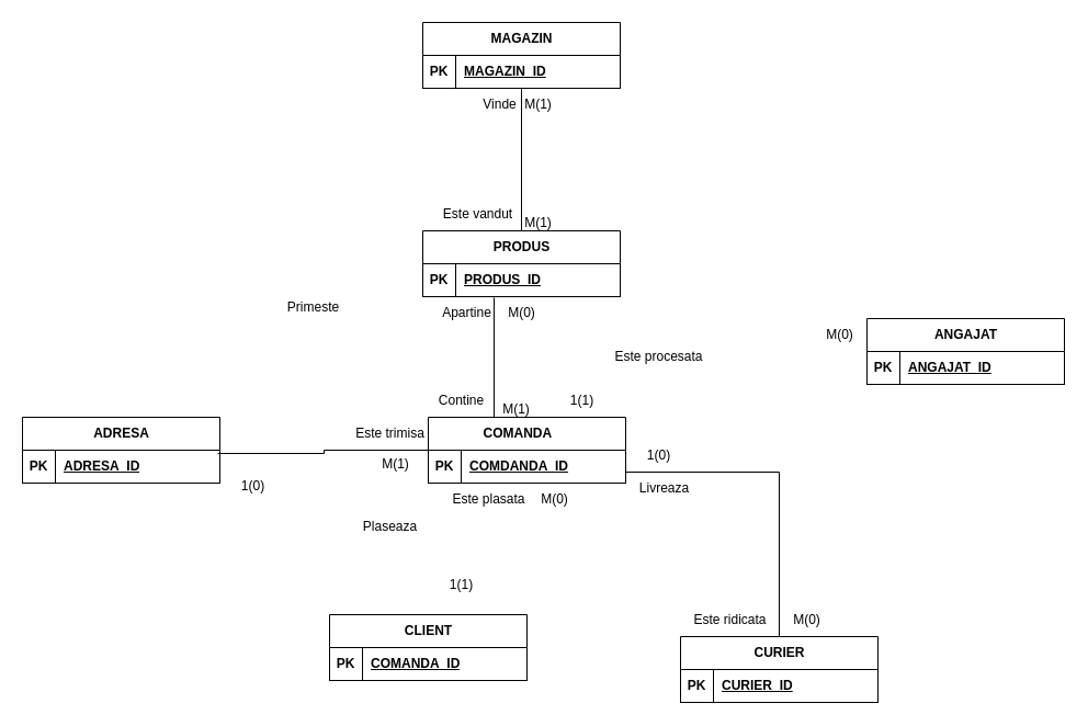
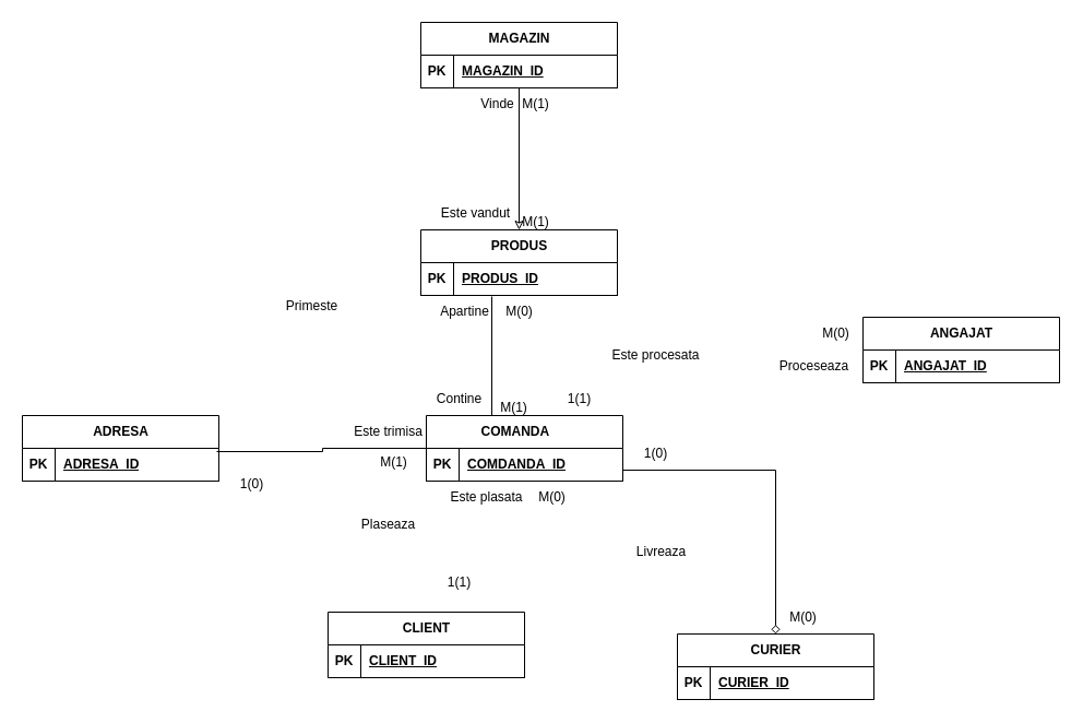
  <mxCell id="0" />
  <mxCell id="1" parent="0" />
  <mxCell id="2" value="COMANDA&lt;span style=&quot;white-space: pre;&quot;&gt;&#09;&lt;/span&gt;" style="shape=table;startSize=30;container=1;collapsible=1;childLayout=tableLayout;fixedRows=1;rowLines=0;fontStyle=1;align=center;resizeLast=1;html=1;" parent="1" vertex="1"><mxGeometry x="390" y="380" width="180" height="60" as="geometry" /></mxCell>
  <mxCell id="3" value="" style="shape=tableRow;horizontal=0;startSize=0;swimlaneHead=0;swimlaneBody=0;fillColor=none;collapsible=0;dropTarget=0;points=[[0,0.5],[1,0.5]];portConstraint=eastwest;top=0;left=0;right=0;bottom=1;" parent="2" vertex="1"><mxGeometry y="30" width="180" height="30" as="geometry" /></mxCell>
  <mxCell id="4" value="PK" style="shape=partialRectangle;connectable=0;fillColor=none;top=0;left=0;bottom=0;right=0;fontStyle=1;overflow=hidden;whiteSpace=wrap;html=1;" parent="3" vertex="1"><mxGeometry width="30" height="30" as="geometry"><mxRectangle width="30" height="30" as="alternateBounds" /></mxGeometry></mxCell>
  <mxCell id="5" value="COMDANDA_ID" style="shape=partialRectangle;connectable=0;fillColor=none;top=0;left=0;bottom=0;right=0;align=left;spacingLeft=6;fontStyle=5;overflow=hidden;whiteSpace=wrap;html=1;" parent="3" vertex="1"><mxGeometry x="30" width="150" height="30" as="geometry"><mxRectangle width="150" height="30" as="alternateBounds" /></mxGeometry></mxCell>
  <mxCell id="6" value="ADRESA" style="shape=table;startSize=30;container=1;collapsible=1;childLayout=tableLayout;fixedRows=1;rowLines=0;fontStyle=1;align=center;resizeLast=1;html=1;" parent="1" vertex="1"><mxGeometry x="20" y="380" width="180" height="60" as="geometry" /></mxCell>
  <mxCell id="7" value="" style="shape=tableRow;horizontal=0;startSize=0;swimlaneHead=0;swimlaneBody=0;fillColor=none;collapsible=0;dropTarget=0;points=[[0,0.5],[1,0.5]];portConstraint=eastwest;top=0;left=0;right=0;bottom=1;" parent="6" vertex="1"><mxGeometry y="30" width="180" height="30" as="geometry" /></mxCell>
  <mxCell id="8" value="PK" style="shape=partialRectangle;connectable=0;fillColor=none;top=0;left=0;bottom=0;right=0;fontStyle=1;overflow=hidden;whiteSpace=wrap;html=1;" parent="7" vertex="1"><mxGeometry width="30" height="30" as="geometry"><mxRectangle width="30" height="30" as="alternateBounds" /></mxGeometry></mxCell>
  <mxCell id="9" value="ADRESA_ID" style="shape=partialRectangle;connectable=0;fillColor=none;top=0;left=0;bottom=0;right=0;align=left;spacingLeft=6;fontStyle=5;overflow=hidden;whiteSpace=wrap;html=1;" parent="7" vertex="1"><mxGeometry x="30" width="150" height="30" as="geometry"><mxRectangle width="150" height="30" as="alternateBounds" /></mxGeometry></mxCell>
  <mxCell id="10" value="CURIER" style="shape=table;startSize=30;container=1;collapsible=1;childLayout=tableLayout;fixedRows=1;rowLines=0;fontStyle=1;align=center;resizeLast=1;html=1;" parent="1" vertex="1"><mxGeometry x="620" y="580" width="180" height="60" as="geometry" /></mxCell>
  <mxCell id="11" value="" style="shape=tableRow;horizontal=0;startSize=0;swimlaneHead=0;swimlaneBody=0;fillColor=none;collapsible=0;dropTarget=0;points=[[0,0.5],[1,0.5]];portConstraint=eastwest;top=0;left=0;right=0;bottom=1;" parent="10" vertex="1"><mxGeometry y="30" width="180" height="30" as="geometry" /></mxCell>
  <mxCell id="12" value="PK" style="shape=partialRectangle;connectable=0;fillColor=none;top=0;left=0;bottom=0;right=0;fontStyle=1;overflow=hidden;whiteSpace=wrap;html=1;" parent="11" vertex="1"><mxGeometry width="30" height="30" as="geometry"><mxRectangle width="30" height="30" as="alternateBounds" /></mxGeometry></mxCell>
  <mxCell id="13" value="CURIER_ID" style="shape=partialRectangle;connectable=0;fillColor=none;top=0;left=0;bottom=0;right=0;align=left;spacingLeft=6;fontStyle=5;overflow=hidden;whiteSpace=wrap;html=1;" parent="11" vertex="1"><mxGeometry x="30" width="150" height="30" as="geometry"><mxRectangle width="150" height="30" as="alternateBounds" /></mxGeometry></mxCell>
  <mxCell id="14" value="CLIENT" style="shape=table;startSize=30;container=1;collapsible=1;childLayout=tableLayout;fixedRows=1;rowLines=0;fontStyle=1;align=center;resizeLast=1;html=1;" parent="1" vertex="1"><mxGeometry x="300" y="560" width="180" height="60" as="geometry" /></mxCell>
  <mxCell id="15" value="" style="shape=tableRow;horizontal=0;startSize=0;swimlaneHead=0;swimlaneBody=0;fillColor=none;collapsible=0;dropTarget=0;points=[[0,0.5],[1,0.5]];portConstraint=eastwest;top=0;left=0;right=0;bottom=1;" parent="14" vertex="1"><mxGeometry y="30" width="180" height="30" as="geometry" /></mxCell>
  <mxCell id="16" value="PK" style="shape=partialRectangle;connectable=0;fillColor=none;top=0;left=0;bottom=0;right=0;fontStyle=1;overflow=hidden;whiteSpace=wrap;html=1;" parent="15" vertex="1"><mxGeometry width="30" height="30" as="geometry"><mxRectangle width="30" height="30" as="alternateBounds" /></mxGeometry></mxCell>
- <mxCell id="17" value="COMANDA_ID" style="shape=partialRectangle;connectable=0;fillColor=none;top=0;left=0;bottom=0;right=0;align=left;spacingLeft=6;fontStyle=5;overflow=hidden;whiteSpace=wrap;html=1;" parent="15" vertex="1"><mxGeometry x="30" width="150" height="30" as="geometry"><mxRectangle width="150" height="30" as="alternateBounds" /></mxGeometry></mxCell>
+ <mxCell id="17" value="CLIENT_ID" style="shape=partialRectangle;connectable=0;fillColor=none;top=0;left=0;bottom=0;right=0;align=left;spacingLeft=6;fontStyle=5;overflow=hidden;whiteSpace=wrap;html=1;" parent="15" vertex="1"><mxGeometry x="30" width="150" height="30" as="geometry"><mxRectangle width="150" height="30" as="alternateBounds" /></mxGeometry></mxCell>
  <mxCell id="18" style="edgeStyle=orthogonalEdgeStyle;rounded=0;orthogonalLoop=1;jettySize=auto;html=1;endArrow=none;endFill=0;exitX=0.361;exitY=1.033;exitDx=0;exitDy=0;exitPerimeter=0;" edge="1" parent="1" source="20"><mxGeometry relative="1" as="geometry"><mxPoint x="460" y="300" as="sourcePoint" /><mxPoint x="450" y="380" as="targetPoint" /><Array as="points"><mxPoint x="450" y="380" /></Array></mxGeometry></mxCell>
  <mxCell id="19" value="PRODUS" style="shape=table;startSize=30;container=1;collapsible=1;childLayout=tableLayout;fixedRows=1;rowLines=0;fontStyle=1;align=center;resizeLast=1;html=1;" parent="1" vertex="1"><mxGeometry x="385" y="210" width="180" height="60" as="geometry" /></mxCell>
  <mxCell id="20" value="" style="shape=tableRow;horizontal=0;startSize=0;swimlaneHead=0;swimlaneBody=0;fillColor=none;collapsible=0;dropTarget=0;points=[[0,0.5],[1,0.5]];portConstraint=eastwest;top=0;left=0;right=0;bottom=1;" parent="19" vertex="1"><mxGeometry y="30" width="180" height="30" as="geometry" /></mxCell>
  <mxCell id="21" value="PK" style="shape=partialRectangle;connectable=0;fillColor=none;top=0;left=0;bottom=0;right=0;fontStyle=1;overflow=hidden;whiteSpace=wrap;html=1;" parent="20" vertex="1"><mxGeometry width="30" height="30" as="geometry"><mxRectangle width="30" height="30" as="alternateBounds" /></mxGeometry></mxCell>
  <mxCell id="22" value="PRODUS_ID" style="shape=partialRectangle;connectable=0;fillColor=none;top=0;left=0;bottom=0;right=0;align=left;spacingLeft=6;fontStyle=5;overflow=hidden;whiteSpace=wrap;html=1;" parent="20" vertex="1"><mxGeometry x="30" width="150" height="30" as="geometry"><mxRectangle width="150" height="30" as="alternateBounds" /></mxGeometry></mxCell>
- <mxCell id="23" style="edgeStyle=orthogonalEdgeStyle;rounded=0;orthogonalLoop=1;jettySize=auto;html=1;entryX=0.5;entryY=0;entryDx=0;entryDy=0;endArrow=none;endFill=0;" edge="1" parent="1" source="24" target="19"><mxGeometry relative="1" as="geometry" /></mxCell>
+ <mxCell id="23" style="edgeStyle=orthogonalEdgeStyle;rounded=0;orthogonalLoop=1;jettySize=auto;html=1;entryX=0.5;entryY=0;entryDx=0;entryDy=0;endArrow=classic;endFill=0;" edge="1" parent="1" source="24" target="19"><mxGeometry relative="1" as="geometry" /></mxCell>
  <mxCell id="24" value="MAGAZIN" style="shape=table;startSize=30;container=1;collapsible=1;childLayout=tableLayout;fixedRows=1;rowLines=0;fontStyle=1;align=center;resizeLast=1;html=1;" parent="1" vertex="1"><mxGeometry x="385" width="180" height="60" as="geometry" y="20" /></mxCell>
  <mxCell id="25" value="" style="shape=tableRow;horizontal=0;startSize=0;swimlaneHead=0;swimlaneBody=0;fillColor=none;collapsible=0;dropTarget=0;points=[[0,0.5],[1,0.5]];portConstraint=eastwest;top=0;left=0;right=0;bottom=1;" parent="24" vertex="1"><mxGeometry y="30" width="180" height="30" as="geometry" /></mxCell>
  <mxCell id="26" value="PK" style="shape=partialRectangle;connectable=0;fillColor=none;top=0;left=0;bottom=0;right=0;fontStyle=1;overflow=hidden;whiteSpace=wrap;html=1;" parent="25" vertex="1"><mxGeometry width="30" height="30" as="geometry"><mxRectangle width="30" height="30" as="alternateBounds" /></mxGeometry></mxCell>
  <mxCell id="27" value="MAGAZIN_ID" style="shape=partialRectangle;connectable=0;fillColor=none;top=0;left=0;bottom=0;right=0;align=left;spacingLeft=6;fontStyle=5;overflow=hidden;whiteSpace=wrap;html=1;" parent="25" vertex="1"><mxGeometry x="30" width="150" height="30" as="geometry"><mxRectangle width="150" height="30" as="alternateBounds" /></mxGeometry></mxCell>
  <mxCell id="28" value="ANGAJAT" style="shape=table;startSize=30;container=1;collapsible=1;childLayout=tableLayout;fixedRows=1;rowLines=0;fontStyle=1;align=center;resizeLast=1;html=1;" parent="1" vertex="1"><mxGeometry x="790" y="290" width="180" height="60" as="geometry" /></mxCell>
  <mxCell id="29" value="" style="shape=tableRow;horizontal=0;startSize=0;swimlaneHead=0;swimlaneBody=0;fillColor=none;collapsible=0;dropTarget=0;points=[[0,0.5],[1,0.5]];portConstraint=eastwest;top=0;left=0;right=0;bottom=1;" parent="28" vertex="1"><mxGeometry y="30" width="180" height="30" as="geometry" /></mxCell>
  <mxCell id="30" value="PK" style="shape=partialRectangle;connectable=0;fillColor=none;top=0;left=0;bottom=0;right=0;fontStyle=1;overflow=hidden;whiteSpace=wrap;html=1;" parent="29" vertex="1"><mxGeometry width="30" height="30" as="geometry"><mxRectangle width="30" height="30" as="alternateBounds" /></mxGeometry></mxCell>
  <mxCell id="31" value="ANGAJAT_ID" style="shape=partialRectangle;connectable=0;fillColor=none;top=0;left=0;bottom=0;right=0;align=left;spacingLeft=6;fontStyle=5;overflow=hidden;whiteSpace=wrap;html=1;" parent="29" vertex="1"><mxGeometry x="30" width="150" height="30" as="geometry"><mxRectangle width="150" height="30" as="alternateBounds" /></mxGeometry></mxCell>
  <mxCell id="32" style="edgeStyle=orthogonalEdgeStyle;rounded=0;orthogonalLoop=1;jettySize=auto;html=1;exitX=0;exitY=0.5;exitDx=0;exitDy=0;entryX=0.989;entryY=0.1;entryDx=0;entryDy=0;entryPerimeter=0;endArrow=none;endFill=0;" edge="1" parent="1" source="2" target="7"><mxGeometry relative="1" as="geometry"><mxPoint x="430" y="370" as="sourcePoint" /><mxPoint x="210" y="410" as="targetPoint" /></mxGeometry></mxCell>
- <mxCell id="33" style="edgeStyle=orthogonalEdgeStyle;rounded=0;orthogonalLoop=1;jettySize=auto;html=1;entryX=0.5;entryY=0;entryDx=0;entryDy=0;endArrow=none;endFill=0;" edge="1" parent="1" source="2" target="10"><mxGeometry relative="1" as="geometry"><Array as="points"><mxPoint x="710" y="430" /></Array></mxGeometry></mxCell>
+ <mxCell id="33" style="edgeStyle=orthogonalEdgeStyle;rounded=0;orthogonalLoop=1;jettySize=auto;html=1;entryX=0.5;entryY=0;entryDx=0;entryDy=0;endArrow=diamond;endFill=0;" edge="1" parent="1" source="2" target="10"><mxGeometry relative="1" as="geometry"><Array as="points"><mxPoint x="710" y="430" /></Array></mxGeometry></mxCell>
  <mxCell id="34" value="Este plasata" style="text;html=1;align=center;verticalAlign=middle;resizable=0;points=[];autosize=1;strokeColor=none;fillColor=none;" vertex="1" parent="1"><mxGeometry x="400" y="440" width="90" height="30" as="geometry" /></mxCell>
  <mxCell id="35" value="Plaseaza" style="text;html=1;align=center;verticalAlign=middle;resizable=0;points=[];autosize=1;strokeColor=none;fillColor=none;" vertex="1" parent="1"><mxGeometry x="320" y="465" width="70" height="30" as="geometry" /></mxCell>
- <mxCell id="36" value="Livreaza" style="text;html=1;align=center;verticalAlign=middle;resizable=0;points=[];autosize=1;strokeColor=none;fillColor=none;" vertex="1" parent="1"><mxGeometry x="570" y="430" width="70" height="30" as="geometry" /></mxCell>
- <mxCell id="37" value="Este ridicata" style="text;html=1;align=center;verticalAlign=middle;resizable=0;points=[];autosize=1;strokeColor=none;fillColor=none;" vertex="1" parent="1"><mxGeometry x="620" y="550" width="90" height="30" as="geometry" /></mxCell>
+ <mxCell id="36" value="Livreaza" style="text;html=1;align=center;verticalAlign=middle;resizable=0;points=[];autosize=1;strokeColor=none;fillColor=none;" vertex="1" parent="1"><mxGeometry x="570" y="490" width="70" height="30" as="geometry" /></mxCell>
  <mxCell id="38" value="Primeste" style="text;html=1;align=center;verticalAlign=middle;resizable=0;points=[];autosize=1;strokeColor=none;fillColor=none;" vertex="1" parent="1"><mxGeometry x="250" y="265" width="70" height="30" as="geometry" /></mxCell>
  <mxCell id="39" value="Este trimisa" style="text;html=1;align=center;verticalAlign=middle;resizable=0;points=[];autosize=1;strokeColor=none;fillColor=none;" vertex="1" parent="1"><mxGeometry x="310" y="380" width="90" height="30" as="geometry" /></mxCell>
  <mxCell id="40" value="Contine" style="text;html=1;align=center;verticalAlign=middle;resizable=0;points=[];autosize=1;strokeColor=none;fillColor=none;" vertex="1" parent="1"><mxGeometry x="390" y="350" width="60" height="30" as="geometry" /></mxCell>
  <mxCell id="41" value="Apartine" style="text;html=1;align=center;verticalAlign=middle;resizable=0;points=[];autosize=1;strokeColor=none;fillColor=none;" vertex="1" parent="1"><mxGeometry x="390" y="270" width="70" height="30" as="geometry" /></mxCell>
  <mxCell id="42" value="Este vandut" style="text;html=1;align=center;verticalAlign=middle;resizable=0;points=[];autosize=1;strokeColor=none;fillColor=none;" vertex="1" parent="1"><mxGeometry x="390" y="180" width="90" height="30" as="geometry" /></mxCell>
  <mxCell id="43" value="Vinde" style="text;html=1;align=center;verticalAlign=middle;resizable=0;points=[];autosize=1;strokeColor=none;fillColor=none;" vertex="1" parent="1"><mxGeometry x="430" y="80" width="50" height="30" as="geometry" /></mxCell>
  <mxCell id="44" value="Este procesata" style="text;html=1;align=center;verticalAlign=middle;resizable=0;points=[];autosize=1;strokeColor=none;fillColor=none;" vertex="1" parent="1"><mxGeometry x="550" y="310" width="100" height="30" as="geometry" /></mxCell>
+ <mxCell id="45" value="Proceseaza" style="text;html=1;align=center;verticalAlign=middle;resizable=0;points=[];autosize=1;strokeColor=none;fillColor=none;" vertex="1" parent="1"><mxGeometry x="700" y="320" width="90" height="30" as="geometry" /></mxCell>
  <mxCell id="46" value="1(1)" style="text;html=1;align=center;verticalAlign=middle;resizable=0;points=[];autosize=1;strokeColor=none;fillColor=none;" vertex="1" parent="1"><mxGeometry x="400" y="518" width="40" height="30" as="geometry" /></mxCell>
  <mxCell id="47" value="M(0)" style="text;html=1;align=center;verticalAlign=middle;resizable=0;points=[];autosize=1;strokeColor=none;fillColor=none;" vertex="1" parent="1"><mxGeometry x="480" y="440" width="50" height="30" as="geometry" /></mxCell>
  <mxCell id="48" value="M(0)" style="text;html=1;align=center;verticalAlign=middle;resizable=0;points=[];autosize=1;strokeColor=none;fillColor=none;" vertex="1" parent="1"><mxGeometry x="710" y="550" width="50" height="30" as="geometry" /></mxCell>
  <mxCell id="49" value="1(0)" style="text;html=1;align=center;verticalAlign=middle;resizable=0;points=[];autosize=1;strokeColor=none;fillColor=none;" vertex="1" parent="1"><mxGeometry x="210" y="428" width="40" height="30" as="geometry" /></mxCell>
  <mxCell id="50" value="M(1)" style="text;html=1;align=center;verticalAlign=middle;resizable=0;points=[];autosize=1;strokeColor=none;fillColor=none;" vertex="1" parent="1"><mxGeometry x="335" y="408" width="50" height="30" as="geometry" /></mxCell>
  <mxCell id="51" value="1(0)" style="text;html=1;align=center;verticalAlign=middle;resizable=0;points=[];autosize=1;strokeColor=none;fillColor=none;" vertex="1" parent="1"><mxGeometry x="580" y="400" width="40" height="30" as="geometry" /></mxCell>
  <mxCell id="52" value="M(0)" style="text;html=1;align=center;verticalAlign=middle;resizable=0;points=[];autosize=1;strokeColor=none;fillColor=none;" vertex="1" parent="1"><mxGeometry x="740" y="290" width="50" height="30" as="geometry" /></mxCell>
  <mxCell id="53" value="1(1)" style="text;html=1;align=center;verticalAlign=middle;resizable=0;points=[];autosize=1;strokeColor=none;fillColor=none;" vertex="1" parent="1"><mxGeometry x="510" y="350" width="40" height="30" as="geometry" /></mxCell>
  <mxCell id="54" value="M(1)" style="text;html=1;align=center;verticalAlign=middle;resizable=0;points=[];autosize=1;strokeColor=none;fillColor=none;" vertex="1" parent="1"><mxGeometry x="445" y="358" width="50" height="30" as="geometry" /></mxCell>
  <mxCell id="55" value="M(0)" style="text;html=1;align=center;verticalAlign=middle;resizable=0;points=[];autosize=1;strokeColor=none;fillColor=none;" vertex="1" parent="1"><mxGeometry x="450" y="270" width="50" height="30" as="geometry" /></mxCell>
  <mxCell id="56" value="M(1)" style="text;html=1;align=center;verticalAlign=middle;resizable=0;points=[];autosize=1;strokeColor=none;fillColor=none;" vertex="1" parent="1"><mxGeometry x="465" y="188" width="50" height="30" as="geometry" /></mxCell>
  <mxCell id="57" value="M(1)" style="text;html=1;align=center;verticalAlign=middle;resizable=0;points=[];autosize=1;strokeColor=none;fillColor=none;" vertex="1" parent="1"><mxGeometry x="465" y="80" width="50" height="30" as="geometry" /></mxCell>
